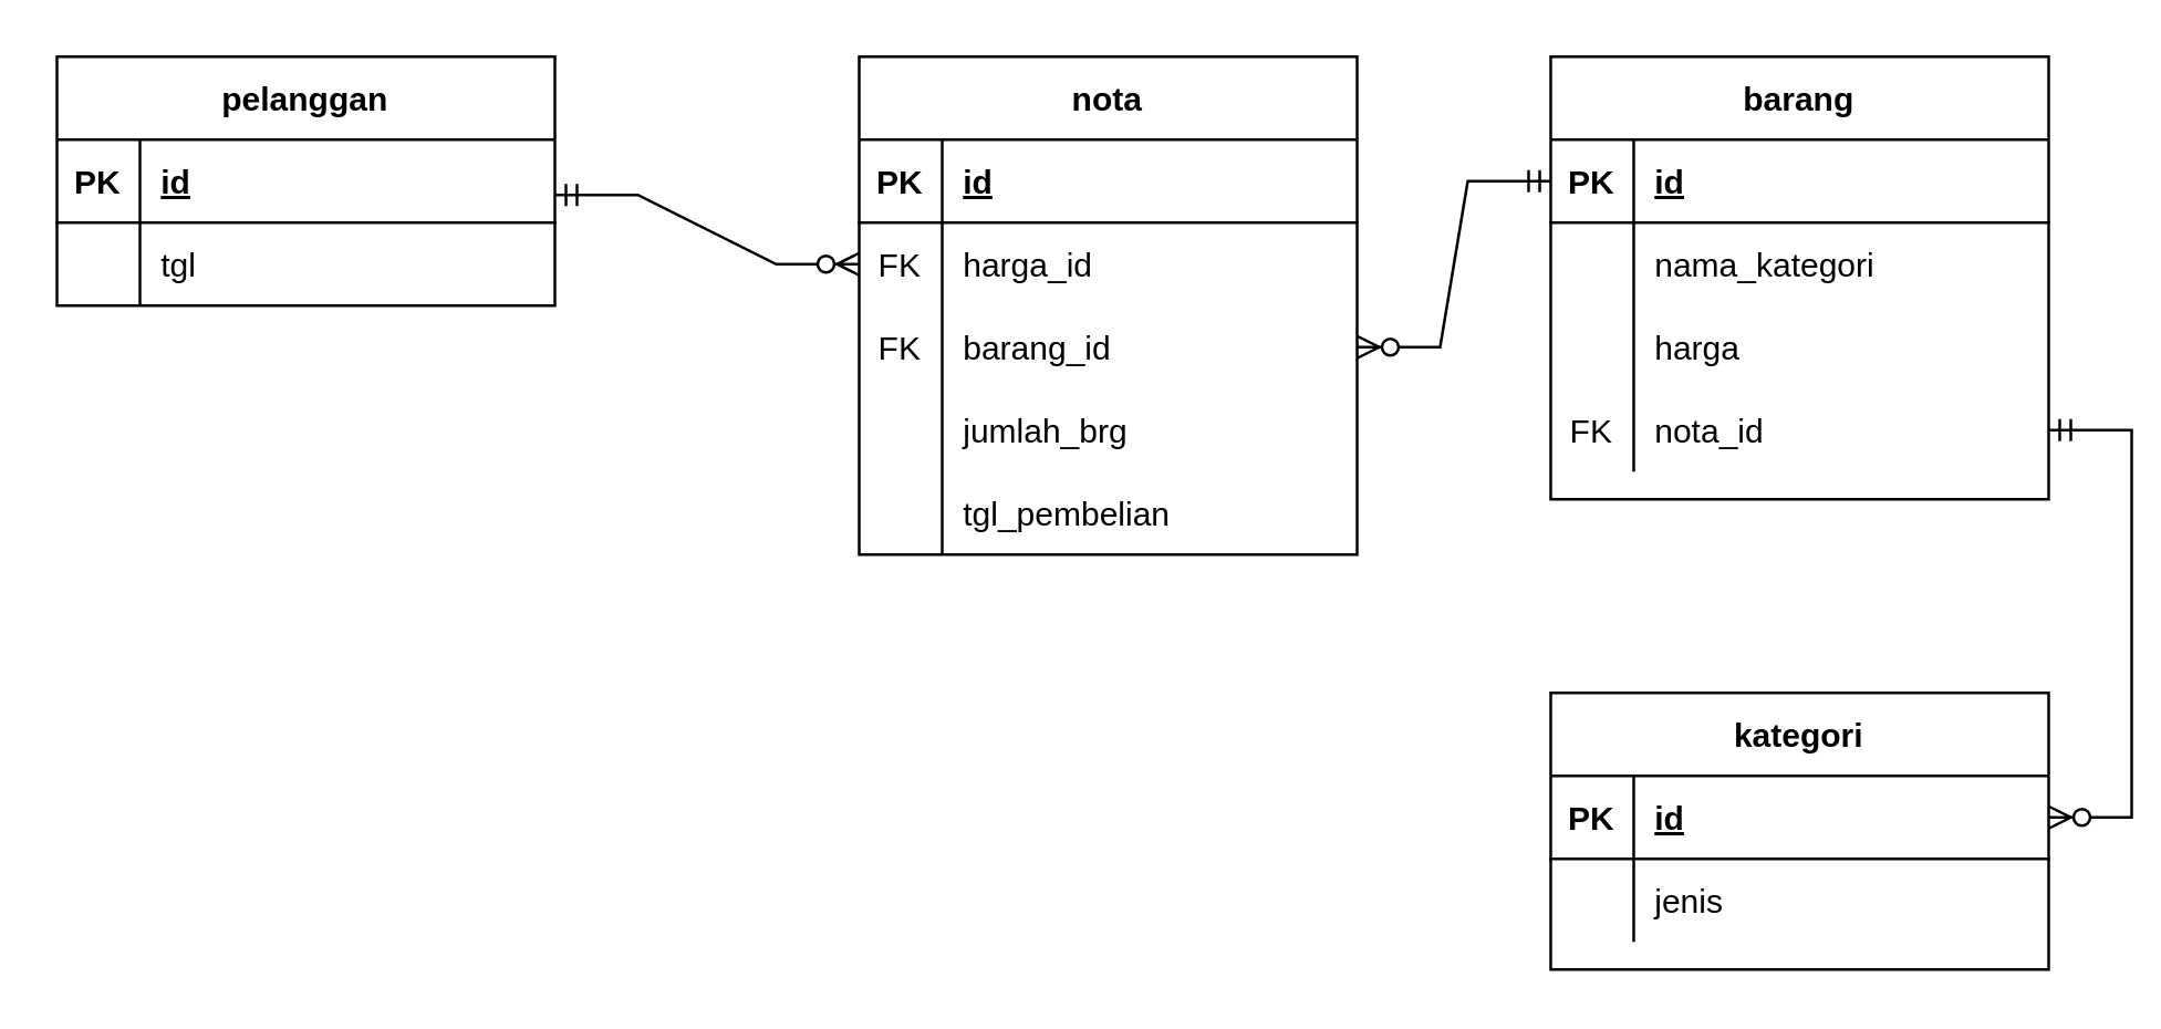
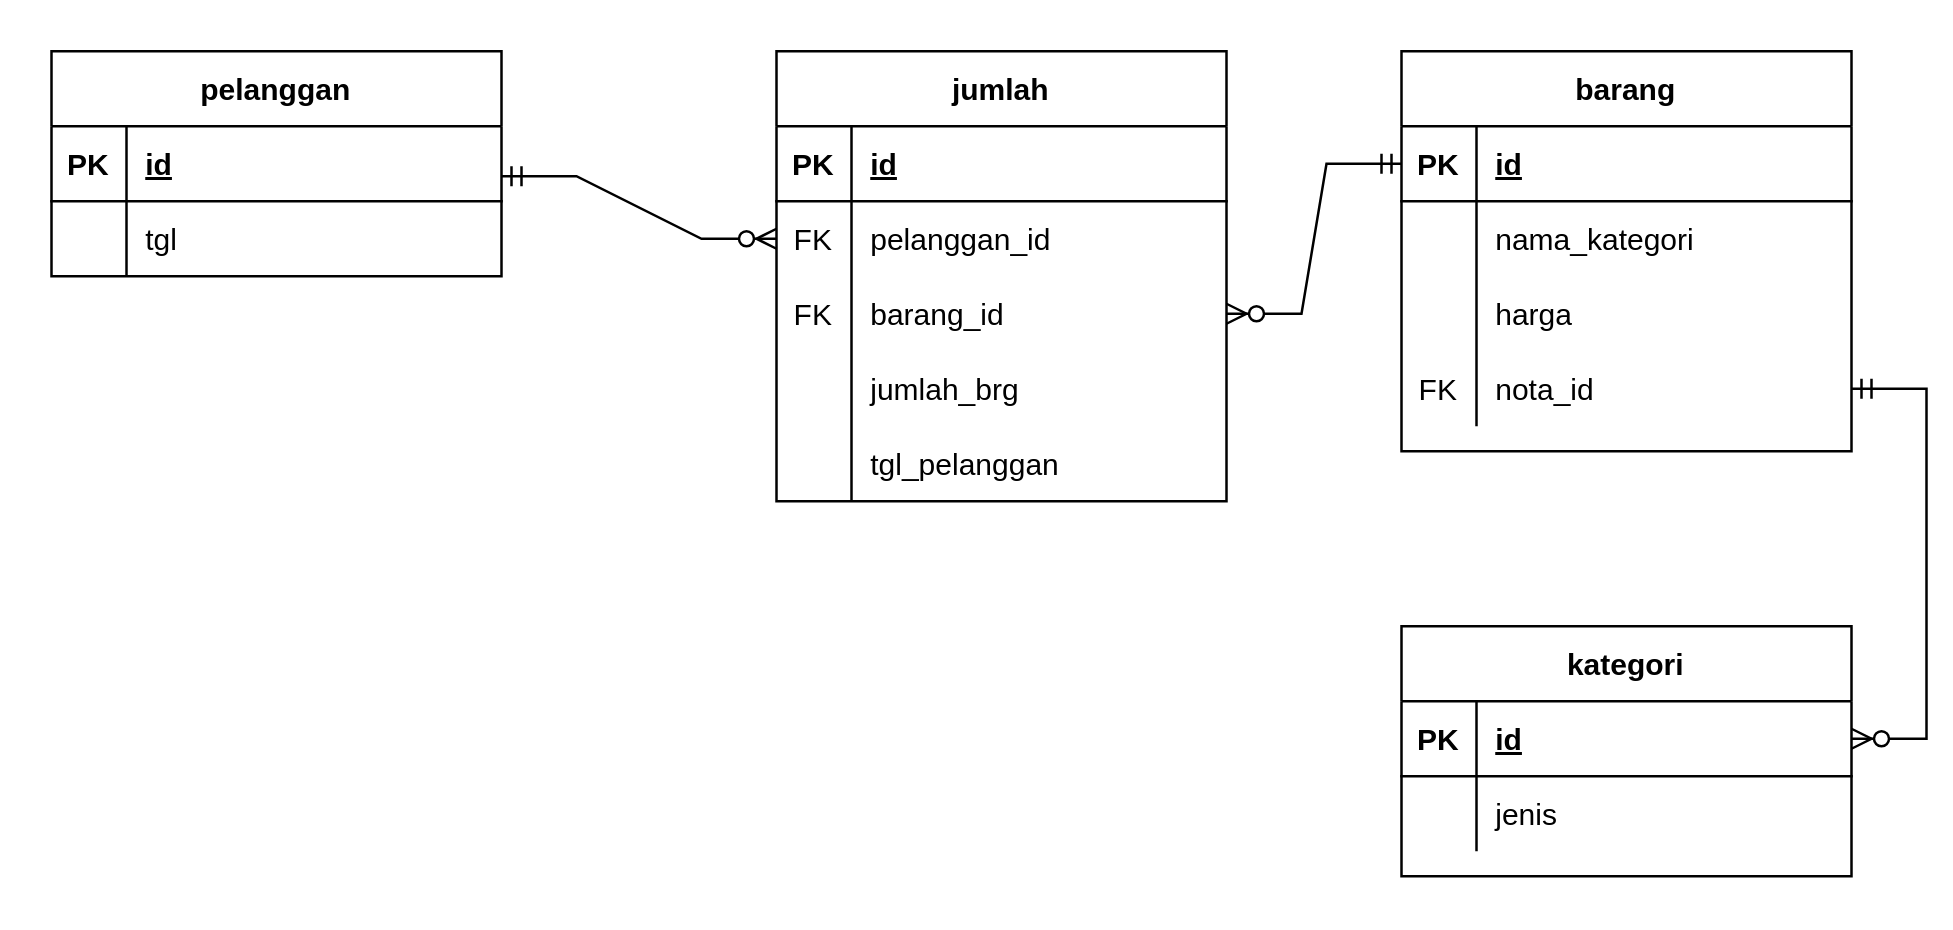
  <mxCell id="0" />
  <mxCell id="1" parent="0" />
  <mxCell id="2" value="pelanggan" style="shape=table;startSize=30;container=1;collapsible=1;childLayout=tableLayout;fixedRows=1;rowLines=0;fontStyle=1;align=center;resizeLast=1;" parent="1" vertex="1"><mxGeometry x="20" y="20" width="180" height="90" as="geometry" /></mxCell>
  <mxCell id="3" value="" style="shape=tableRow;horizontal=0;startSize=0;swimlaneHead=0;swimlaneBody=0;fillColor=none;collapsible=0;dropTarget=0;points=[[0,0.5],[1,0.5]];portConstraint=eastwest;top=0;left=0;right=0;bottom=1;" parent="2" vertex="1"><mxGeometry y="30" width="180" height="30" as="geometry" /></mxCell>
  <mxCell id="4" value="PK" style="shape=partialRectangle;connectable=0;fillColor=none;top=0;left=0;bottom=0;right=0;fontStyle=1;overflow=hidden;" parent="3" vertex="1"><mxGeometry width="30" height="30" as="geometry"><mxRectangle width="30" height="30" as="alternateBounds" /></mxGeometry></mxCell>
  <mxCell id="5" value="id" style="shape=partialRectangle;connectable=0;fillColor=none;top=0;left=0;bottom=0;right=0;align=left;spacingLeft=6;fontStyle=5;overflow=hidden;" parent="3" vertex="1"><mxGeometry x="30" width="150" height="30" as="geometry"><mxRectangle width="150" height="30" as="alternateBounds" /></mxGeometry></mxCell>
  <mxCell id="6" value="" style="shape=tableRow;horizontal=0;startSize=0;swimlaneHead=0;swimlaneBody=0;fillColor=none;collapsible=0;dropTarget=0;points=[[0,0.5],[1,0.5]];portConstraint=eastwest;top=0;left=0;right=0;bottom=0;" parent="2" vertex="1"><mxGeometry y="60" width="180" height="30" as="geometry" /></mxCell>
  <mxCell id="7" value="" style="shape=partialRectangle;connectable=0;fillColor=none;top=0;left=0;bottom=0;right=0;editable=1;overflow=hidden;" parent="6" vertex="1"><mxGeometry width="30" height="30" as="geometry"><mxRectangle width="30" height="30" as="alternateBounds" /></mxGeometry></mxCell>
  <mxCell id="8" value="tgl" style="shape=partialRectangle;connectable=0;fillColor=none;top=0;left=0;bottom=0;right=0;align=left;spacingLeft=6;overflow=hidden;" parent="6" vertex="1"><mxGeometry x="30" width="150" height="30" as="geometry"><mxRectangle width="150" height="30" as="alternateBounds" /></mxGeometry></mxCell>
  <mxCell id="9" value="barang" style="shape=table;startSize=30;container=1;collapsible=1;childLayout=tableLayout;fixedRows=1;rowLines=0;fontStyle=1;align=center;resizeLast=1;" parent="1" vertex="1"><mxGeometry x="560" y="20" width="180" height="160" as="geometry" /></mxCell>
  <mxCell id="10" value="" style="shape=tableRow;horizontal=0;startSize=0;swimlaneHead=0;swimlaneBody=0;fillColor=none;collapsible=0;dropTarget=0;points=[[0,0.5],[1,0.5]];portConstraint=eastwest;top=0;left=0;right=0;bottom=1;" parent="9" vertex="1"><mxGeometry y="30" width="180" height="30" as="geometry" /></mxCell>
  <mxCell id="11" value="PK" style="shape=partialRectangle;connectable=0;fillColor=none;top=0;left=0;bottom=0;right=0;fontStyle=1;overflow=hidden;" parent="10" vertex="1"><mxGeometry width="30" height="30" as="geometry"><mxRectangle width="30" height="30" as="alternateBounds" /></mxGeometry></mxCell>
  <mxCell id="12" value="id" style="shape=partialRectangle;connectable=0;fillColor=none;top=0;left=0;bottom=0;right=0;align=left;spacingLeft=6;fontStyle=5;overflow=hidden;" parent="10" vertex="1"><mxGeometry x="30" width="150" height="30" as="geometry"><mxRectangle width="150" height="30" as="alternateBounds" /></mxGeometry></mxCell>
  <mxCell id="13" value="" style="shape=tableRow;horizontal=0;startSize=0;swimlaneHead=0;swimlaneBody=0;fillColor=none;collapsible=0;dropTarget=0;points=[[0,0.5],[1,0.5]];portConstraint=eastwest;top=0;left=0;right=0;bottom=0;" parent="9" vertex="1"><mxGeometry y="60" width="180" height="30" as="geometry" /></mxCell>
  <mxCell id="14" value="" style="shape=partialRectangle;connectable=0;fillColor=none;top=0;left=0;bottom=0;right=0;editable=1;overflow=hidden;" parent="13" vertex="1"><mxGeometry width="30" height="30" as="geometry"><mxRectangle width="30" height="30" as="alternateBounds" /></mxGeometry></mxCell>
  <mxCell id="15" value="nama_kategori" style="shape=partialRectangle;connectable=0;fillColor=none;top=0;left=0;bottom=0;right=0;align=left;spacingLeft=6;overflow=hidden;" parent="13" vertex="1"><mxGeometry x="30" width="150" height="30" as="geometry"><mxRectangle width="150" height="30" as="alternateBounds" /></mxGeometry></mxCell>
  <mxCell id="16" value="" style="shape=tableRow;horizontal=0;startSize=0;swimlaneHead=0;swimlaneBody=0;fillColor=none;collapsible=0;dropTarget=0;points=[[0,0.5],[1,0.5]];portConstraint=eastwest;top=0;left=0;right=0;bottom=0;" parent="9" vertex="1"><mxGeometry y="90" width="180" height="30" as="geometry" /></mxCell>
  <mxCell id="17" value="" style="shape=partialRectangle;connectable=0;fillColor=none;top=0;left=0;bottom=0;right=0;editable=1;overflow=hidden;" parent="16" vertex="1"><mxGeometry width="30" height="30" as="geometry"><mxRectangle width="30" height="30" as="alternateBounds" /></mxGeometry></mxCell>
  <mxCell id="18" value="harga" style="shape=partialRectangle;connectable=0;fillColor=none;top=0;left=0;bottom=0;right=0;align=left;spacingLeft=6;overflow=hidden;" parent="16" vertex="1"><mxGeometry x="30" width="150" height="30" as="geometry"><mxRectangle width="150" height="30" as="alternateBounds" /></mxGeometry></mxCell>
  <mxCell id="19" value="" style="shape=tableRow;horizontal=0;startSize=0;swimlaneHead=0;swimlaneBody=0;fillColor=none;collapsible=0;dropTarget=0;points=[[0,0.5],[1,0.5]];portConstraint=eastwest;top=0;left=0;right=0;bottom=0;" parent="9" vertex="1"><mxGeometry y="120" width="180" height="30" as="geometry" /></mxCell>
  <mxCell id="20" value="FK" style="shape=partialRectangle;connectable=0;fillColor=none;top=0;left=0;bottom=0;right=0;editable=1;overflow=hidden;" parent="19" vertex="1"><mxGeometry width="30" height="30" as="geometry"><mxRectangle width="30" height="30" as="alternateBounds" /></mxGeometry></mxCell>
  <mxCell id="21" value="nota_id" style="shape=partialRectangle;connectable=0;fillColor=none;top=0;left=0;bottom=0;right=0;align=left;spacingLeft=6;overflow=hidden;" parent="19" vertex="1"><mxGeometry x="30" width="150" height="30" as="geometry"><mxRectangle width="150" height="30" as="alternateBounds" /></mxGeometry></mxCell>
  <mxCell id="22" value="kategori" style="shape=table;startSize=30;container=1;collapsible=1;childLayout=tableLayout;fixedRows=1;rowLines=0;fontStyle=1;align=center;resizeLast=1;" parent="1" vertex="1"><mxGeometry x="560" y="250" width="180" height="100" as="geometry" /></mxCell>
  <mxCell id="23" value="" style="shape=tableRow;horizontal=0;startSize=0;swimlaneHead=0;swimlaneBody=0;fillColor=none;collapsible=0;dropTarget=0;points=[[0,0.5],[1,0.5]];portConstraint=eastwest;top=0;left=0;right=0;bottom=1;" parent="22" vertex="1"><mxGeometry y="30" width="180" height="30" as="geometry" /></mxCell>
  <mxCell id="24" value="PK" style="shape=partialRectangle;connectable=0;fillColor=none;top=0;left=0;bottom=0;right=0;fontStyle=1;overflow=hidden;" parent="23" vertex="1"><mxGeometry width="30" height="30" as="geometry"><mxRectangle width="30" height="30" as="alternateBounds" /></mxGeometry></mxCell>
  <mxCell id="25" value="id" style="shape=partialRectangle;connectable=0;fillColor=none;top=0;left=0;bottom=0;right=0;align=left;spacingLeft=6;fontStyle=5;overflow=hidden;" parent="23" vertex="1"><mxGeometry x="30" width="150" height="30" as="geometry"><mxRectangle width="150" height="30" as="alternateBounds" /></mxGeometry></mxCell>
  <mxCell id="26" value="" style="shape=tableRow;horizontal=0;startSize=0;swimlaneHead=0;swimlaneBody=0;fillColor=none;collapsible=0;dropTarget=0;points=[[0,0.5],[1,0.5]];portConstraint=eastwest;top=0;left=0;right=0;bottom=0;" parent="22" vertex="1"><mxGeometry y="60" width="180" height="30" as="geometry" /></mxCell>
  <mxCell id="27" value="" style="shape=partialRectangle;connectable=0;fillColor=none;top=0;left=0;bottom=0;right=0;editable=1;overflow=hidden;" parent="26" vertex="1"><mxGeometry width="30" height="30" as="geometry"><mxRectangle width="30" height="30" as="alternateBounds" /></mxGeometry></mxCell>
  <mxCell id="28" value="jenis" style="shape=partialRectangle;connectable=0;fillColor=none;top=0;left=0;bottom=0;right=0;align=left;spacingLeft=6;overflow=hidden;" parent="26" vertex="1"><mxGeometry x="30" width="150" height="30" as="geometry"><mxRectangle width="150" height="30" as="alternateBounds" /></mxGeometry></mxCell>
  <mxCell id="29" value="" style="edgeStyle=entityRelationEdgeStyle;fontSize=12;html=1;endArrow=ERzeroToMany;startArrow=ERmandOne;rounded=0;" parent="1" source="19" target="23" edge="1"><mxGeometry width="100" height="100" relative="1" as="geometry"><mxPoint x="550" y="450" as="sourcePoint" /><mxPoint x="590" y="190" as="targetPoint" /></mxGeometry></mxCell>
- <mxCell id="30" value="nota" style="shape=table;startSize=30;container=1;collapsible=1;childLayout=tableLayout;fixedRows=1;rowLines=0;fontStyle=1;align=center;resizeLast=1;" parent="1" vertex="1"><mxGeometry x="310" y="20" width="180" height="180" as="geometry"><mxRectangle x="300" y="340" width="150" height="30" as="alternateBounds" /></mxGeometry></mxCell>
+ <mxCell id="30" value="jumlah" style="shape=table;startSize=30;container=1;collapsible=1;childLayout=tableLayout;fixedRows=1;rowLines=0;fontStyle=1;align=center;resizeLast=1;" parent="1" vertex="1"><mxGeometry x="310" y="20" width="180" height="180" as="geometry"><mxRectangle x="300" y="340" width="150" height="30" as="alternateBounds" /></mxGeometry></mxCell>
  <mxCell id="31" value="" style="shape=tableRow;horizontal=0;startSize=0;swimlaneHead=0;swimlaneBody=0;fillColor=none;collapsible=0;dropTarget=0;points=[[0,0.5],[1,0.5]];portConstraint=eastwest;top=0;left=0;right=0;bottom=1;" parent="30" vertex="1"><mxGeometry y="30" width="180" height="30" as="geometry" /></mxCell>
  <mxCell id="32" value="PK" style="shape=partialRectangle;connectable=0;fillColor=none;top=0;left=0;bottom=0;right=0;fontStyle=1;overflow=hidden;" parent="31" vertex="1"><mxGeometry width="30" height="30" as="geometry"><mxRectangle width="30" height="30" as="alternateBounds" /></mxGeometry></mxCell>
  <mxCell id="33" value="id" style="shape=partialRectangle;connectable=0;fillColor=none;top=0;left=0;bottom=0;right=0;align=left;spacingLeft=6;fontStyle=5;overflow=hidden;" parent="31" vertex="1"><mxGeometry x="30" width="150" height="30" as="geometry"><mxRectangle width="150" height="30" as="alternateBounds" /></mxGeometry></mxCell>
  <mxCell id="34" value="" style="shape=tableRow;horizontal=0;startSize=0;swimlaneHead=0;swimlaneBody=0;fillColor=none;collapsible=0;dropTarget=0;points=[[0,0.5],[1,0.5]];portConstraint=eastwest;top=0;left=0;right=0;bottom=0;" parent="30" vertex="1"><mxGeometry y="60" width="180" height="30" as="geometry" /></mxCell>
  <mxCell id="35" value="FK" style="shape=partialRectangle;connectable=0;fillColor=none;top=0;left=0;bottom=0;right=0;editable=1;overflow=hidden;" parent="34" vertex="1"><mxGeometry width="30" height="30" as="geometry"><mxRectangle width="30" height="30" as="alternateBounds" /></mxGeometry></mxCell>
- <mxCell id="36" value="harga_id" style="shape=partialRectangle;connectable=0;fillColor=none;top=0;left=0;bottom=0;right=0;align=left;spacingLeft=6;overflow=hidden;" parent="34" vertex="1"><mxGeometry x="30" width="150" height="30" as="geometry"><mxRectangle width="150" height="30" as="alternateBounds" /></mxGeometry></mxCell>
+ <mxCell id="36" value="pelanggan_id" style="shape=partialRectangle;connectable=0;fillColor=none;top=0;left=0;bottom=0;right=0;align=left;spacingLeft=6;overflow=hidden;" parent="34" vertex="1"><mxGeometry x="30" width="150" height="30" as="geometry"><mxRectangle width="150" height="30" as="alternateBounds" /></mxGeometry></mxCell>
  <mxCell id="37" value="" style="shape=tableRow;horizontal=0;startSize=0;swimlaneHead=0;swimlaneBody=0;fillColor=none;collapsible=0;dropTarget=0;points=[[0,0.5],[1,0.5]];portConstraint=eastwest;top=0;left=0;right=0;bottom=0;" parent="30" vertex="1"><mxGeometry y="90" width="180" height="30" as="geometry" /></mxCell>
  <mxCell id="38" value="FK" style="shape=partialRectangle;connectable=0;fillColor=none;top=0;left=0;bottom=0;right=0;editable=1;overflow=hidden;" parent="37" vertex="1"><mxGeometry width="30" height="30" as="geometry"><mxRectangle width="30" height="30" as="alternateBounds" /></mxGeometry></mxCell>
  <mxCell id="39" value="barang_id" style="shape=partialRectangle;connectable=0;fillColor=none;top=0;left=0;bottom=0;right=0;align=left;spacingLeft=6;overflow=hidden;" parent="37" vertex="1"><mxGeometry x="30" width="150" height="30" as="geometry"><mxRectangle width="150" height="30" as="alternateBounds" /></mxGeometry></mxCell>
  <mxCell id="40" value="" style="shape=tableRow;horizontal=0;startSize=0;swimlaneHead=0;swimlaneBody=0;fillColor=none;collapsible=0;dropTarget=0;points=[[0,0.5],[1,0.5]];portConstraint=eastwest;top=0;left=0;right=0;bottom=0;" parent="30" vertex="1"><mxGeometry y="120" width="180" height="30" as="geometry" /></mxCell>
  <mxCell id="41" value="" style="shape=partialRectangle;connectable=0;fillColor=none;top=0;left=0;bottom=0;right=0;editable=1;overflow=hidden;" parent="40" vertex="1"><mxGeometry width="30" height="30" as="geometry"><mxRectangle width="30" height="30" as="alternateBounds" /></mxGeometry></mxCell>
  <mxCell id="42" value="jumlah_brg" style="shape=partialRectangle;connectable=0;fillColor=none;top=0;left=0;bottom=0;right=0;align=left;spacingLeft=6;overflow=hidden;" parent="40" vertex="1"><mxGeometry x="30" width="150" height="30" as="geometry"><mxRectangle width="150" height="30" as="alternateBounds" /></mxGeometry></mxCell>
  <mxCell id="43" value="" style="shape=tableRow;horizontal=0;startSize=0;swimlaneHead=0;swimlaneBody=0;fillColor=none;collapsible=0;dropTarget=0;points=[[0,0.5],[1,0.5]];portConstraint=eastwest;top=0;left=0;right=0;bottom=0;" parent="30" vertex="1"><mxGeometry y="150" width="180" height="30" as="geometry" /></mxCell>
  <mxCell id="44" value="" style="shape=partialRectangle;connectable=0;fillColor=none;top=0;left=0;bottom=0;right=0;editable=1;overflow=hidden;" parent="43" vertex="1"><mxGeometry width="30" height="30" as="geometry"><mxRectangle width="30" height="30" as="alternateBounds" /></mxGeometry></mxCell>
- <mxCell id="45" value="tgl_pembelian" style="shape=partialRectangle;connectable=0;fillColor=none;top=0;left=0;bottom=0;right=0;align=left;spacingLeft=6;overflow=hidden;" parent="43" vertex="1"><mxGeometry x="30" width="150" height="30" as="geometry"><mxRectangle width="150" height="30" as="alternateBounds" /></mxGeometry></mxCell>
+ <mxCell id="45" value="tgl_pelanggan" style="shape=partialRectangle;connectable=0;fillColor=none;top=0;left=0;bottom=0;right=0;align=left;spacingLeft=6;overflow=hidden;" parent="43" vertex="1"><mxGeometry x="30" width="150" height="30" as="geometry"><mxRectangle width="150" height="30" as="alternateBounds" /></mxGeometry></mxCell>
  <mxCell id="46" value="" style="shape=tableRow;horizontal=0;startSize=0;swimlaneHead=0;swimlaneBody=0;fillColor=none;collapsible=0;dropTarget=0;points=[[0,0.5],[1,0.5]];portConstraint=eastwest;top=0;left=0;right=0;bottom=0;" parent="1" vertex="1"><mxGeometry x="290" y="180" width="180" height="30" as="geometry" /></mxCell>
  <mxCell id="47" value="" style="shape=partialRectangle;connectable=0;fillColor=none;top=0;left=0;bottom=0;right=0;editable=1;overflow=hidden;" parent="46" vertex="1"><mxGeometry width="30" height="30" as="geometry"><mxRectangle width="30" height="30" as="alternateBounds" /></mxGeometry></mxCell>
  <mxCell id="48" value="" style="shape=partialRectangle;connectable=0;fillColor=none;top=0;left=0;bottom=0;right=0;editable=1;overflow=hidden;" parent="1" vertex="1"><mxGeometry x="310" y="110" width="30" height="30" as="geometry"><mxRectangle width="30" height="30" as="alternateBounds" /></mxGeometry></mxCell>
  <mxCell id="49" value="" style="edgeStyle=entityRelationEdgeStyle;fontSize=12;html=1;endArrow=ERzeroToMany;startArrow=ERmandOne;rounded=0;entryX=0;entryY=0.5;entryDx=0;entryDy=0;" parent="1" target="34" edge="1"><mxGeometry width="100" height="100" relative="1" as="geometry"><mxPoint x="200" y="70" as="sourcePoint" /><mxPoint x="300" y="-30" as="targetPoint" /></mxGeometry></mxCell>
  <mxCell id="50" value="" style="edgeStyle=entityRelationEdgeStyle;fontSize=12;html=1;endArrow=ERzeroToMany;startArrow=ERmandOne;rounded=0;" parent="1" source="10" target="37" edge="1"><mxGeometry width="100" height="100" relative="1" as="geometry"><mxPoint x="250" y="280" as="sourcePoint" /><mxPoint x="280" y="200" as="targetPoint" /></mxGeometry></mxCell>
